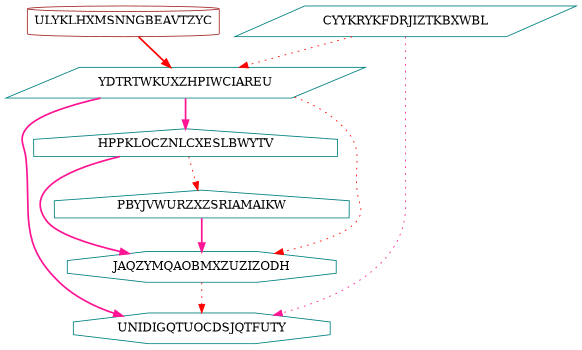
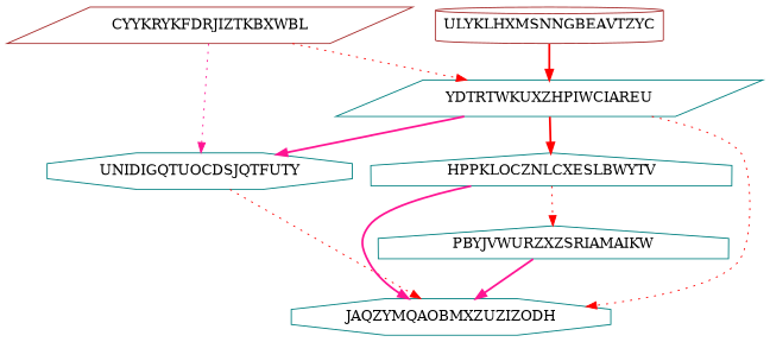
  digraph {
    node [Processor=1 Start=0 Weight=18 color=teal shape=parallelogram]
    edge [Weight=20 color=red style=bold]
    ULYKLHXMSNNGBEAVTZYC [Weight=17 color=brown shape=cylinder]
    YDTRTWKUXZHPIWCIAREU [Start=28 Weight=14]
    UNIDIGQTUOCDSJQTFUTY [Processor=2 Start=57 Weight=19 shape=octagon]
    HPPKLOCZNLCXESLBWYTV [Start=42 shape=house]
    JAQZYMQAOBMXZUZIZODH [Start=90 Weight=16 shape=octagon]
-   CYYKRYKFDRJIZTKBXWBL [Processor=2]
+   CYYKRYKFDRJIZTKBXWBL [Processor=2 color=brown]
    PBYJVWURZXZSRIAMAIKW [Start=60 shape=house]
    ULYKLHXMSNNGBEAVTZYC -> YDTRTWKUXZHPIWCIAREU [Weight=11]
    YDTRTWKUXZHPIWCIAREU -> UNIDIGQTUOCDSJQTFUTY [Weight=15 color=deeppink]
-   YDTRTWKUXZHPIWCIAREU -> HPPKLOCZNLCXESLBWYTV [color=deeppink]
+   YDTRTWKUXZHPIWCIAREU -> HPPKLOCZNLCXESLBWYTV
    YDTRTWKUXZHPIWCIAREU -> JAQZYMQAOBMXZUZIZODH [Weight=13 style=dotted]
-   JAQZYMQAOBMXZUZIZODH -> UNIDIGQTUOCDSJQTFUTY [Weight=14 style=dotted]
+   UNIDIGQTUOCDSJQTFUTY -> JAQZYMQAOBMXZUZIZODH [Weight=14 style=dotted]
    HPPKLOCZNLCXESLBWYTV -> JAQZYMQAOBMXZUZIZODH [Weight=14 color=deeppink]
    HPPKLOCZNLCXESLBWYTV -> PBYJVWURZXZSRIAMAIKW [Weight=17 style=dotted]
    CYYKRYKFDRJIZTKBXWBL -> YDTRTWKUXZHPIWCIAREU [Weight=10 style=dotted]
    CYYKRYKFDRJIZTKBXWBL -> UNIDIGQTUOCDSJQTFUTY [color=deeppink style=dotted]
    PBYJVWURZXZSRIAMAIKW -> JAQZYMQAOBMXZUZIZODH [color=deeppink]
  }
